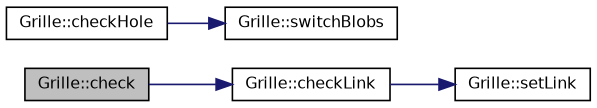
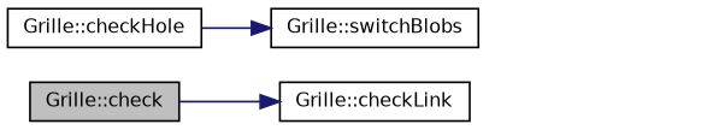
  digraph {
    fontname="DejaVu Sans"
    rankdir=LR
    node [color=black fontname="DejaVu Sans" fontsize=10 shape=record]
    edge [color=midnightblue fontname="DejaVu Sans" fontsize=10 labelfontname=Helvetica labelfontsize=10 style=solid]
    n1 [fillcolor=grey75 fontcolor=black height=0.2 label="Grille::check" style=filled width=0.4]
    n2 [height=0.2 label="Grille::checkLink" width=0.4]
    n3 [height=0.2 label="Grille::checkHole" width=0.4]
    n4 [height=0.2 label="Grille::switchBlobs" width=0.4]
-   n5 [height=0.2 label="Grille::setLink" width=0.4]
    n1 -> n2
-   n2 -> n5
    n3 -> n4
  }
